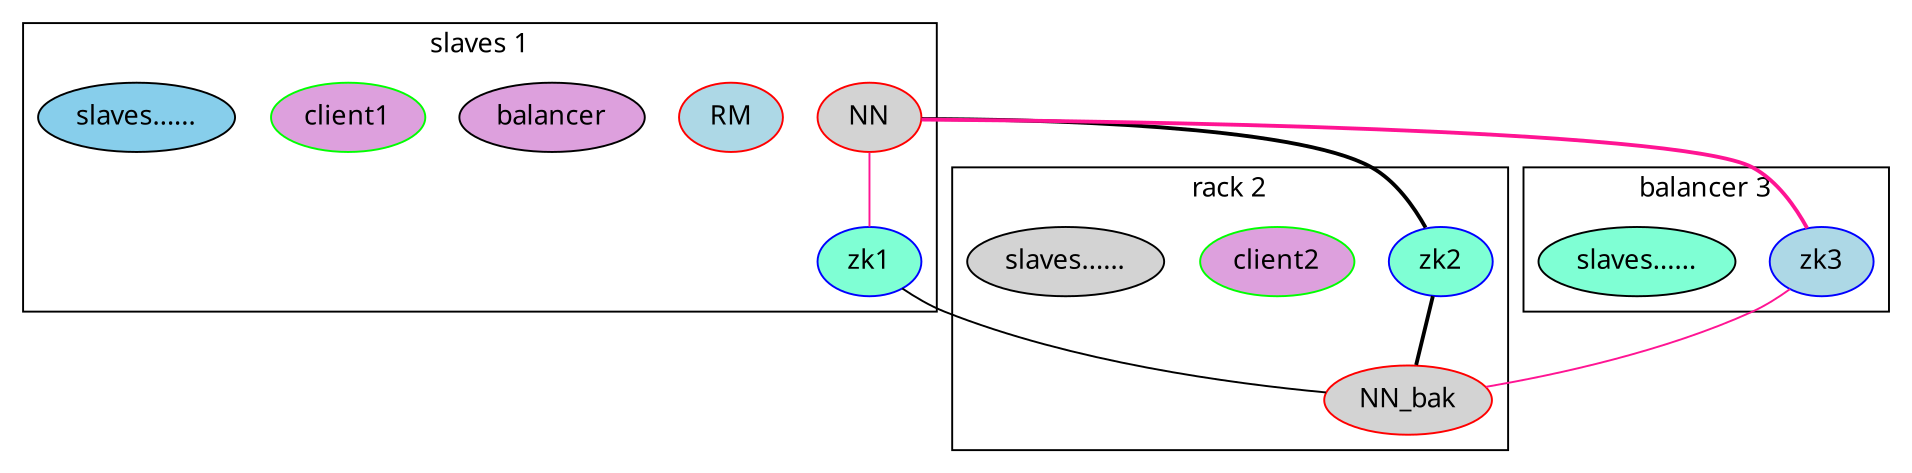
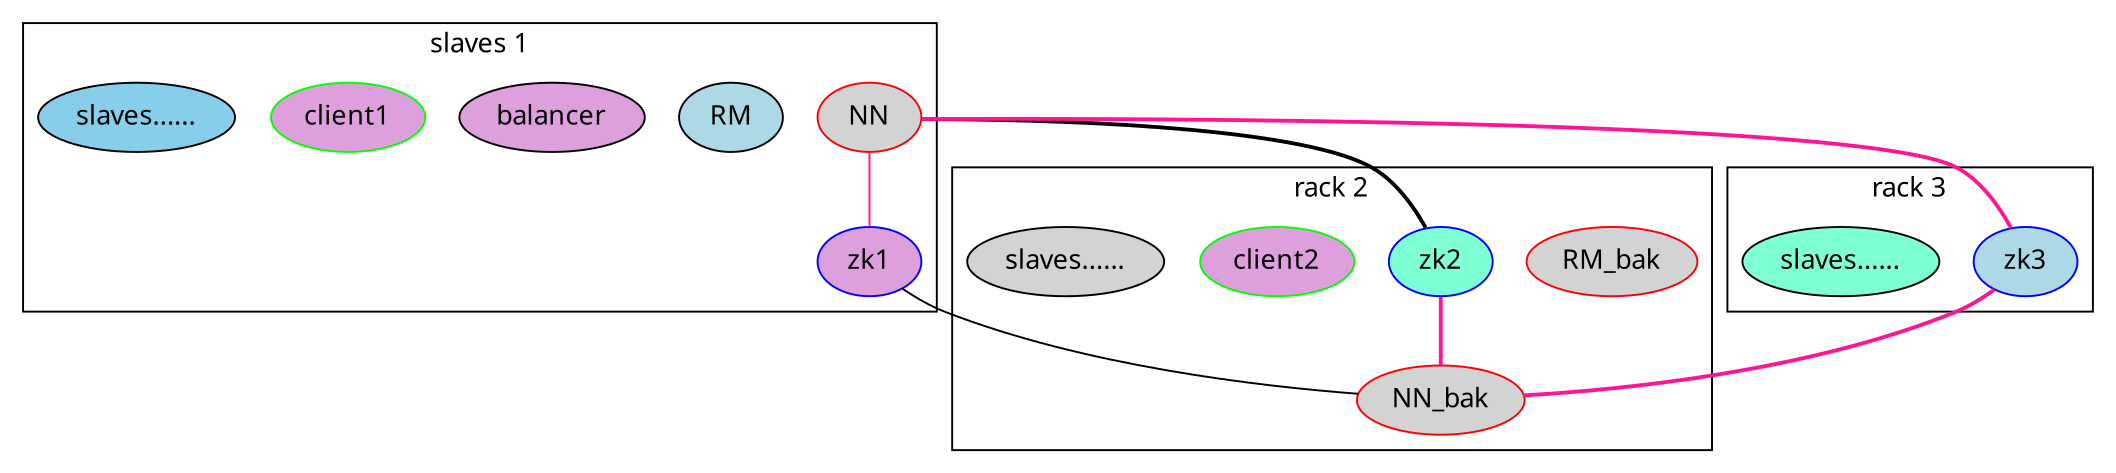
  graph {
    fontname="Noto Sans"
    node [fillcolor=lightgrey fontname="Noto Sans" style=filled]
    edge [color=deeppink fontname="Noto Sans" style=solid]
    NN [color=red]
-   RM [color=red fillcolor=lightblue]
-   zk1 [color=blue fillcolor=aquamarine]
+   RM [color=black fillcolor=lightblue]
+   zk1 [color=blue fillcolor=plum]
    balancer [fillcolor=plum]
    client1 [color=green fillcolor=plum]
    n6 [fillcolor=skyblue label="slaves......"]
    NN_bak [color=red]
+   RM_bak [color=red]
    zk2 [color=blue fillcolor=aquamarine]
    client2 [color=green fillcolor=plum]
    n11 [label="slaves......"]
    zk3 [color=blue fillcolor=lightblue]
    n13 [fillcolor=aquamarine label="slaves......"]
    subgraph cluster_1 {
      label="slaves 1"
      NN
      RM
      zk1
      balancer
      client1
      n6
    }
    subgraph cluster_2 {
      label="rack 2"
      NN_bak
+     RM_bak
      zk2
      client2
      n11
    }
    subgraph cluster_3 {
-     label="balancer 3"
+     label="rack 3"
      zk3
      n13
    }
    NN -- zk1
    NN -- zk2 [color=black style=bold]
    NN -- zk3 [style=bold]
    zk1 -- NN_bak [color=black]
-   zk2 -- NN_bak [color=black style=bold]
-   zk3 -- NN_bak
+   zk2 -- NN_bak [style=bold]
+   zk3 -- NN_bak [style=bold]
  }
